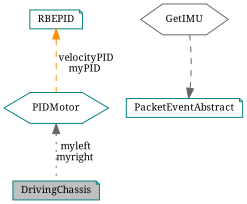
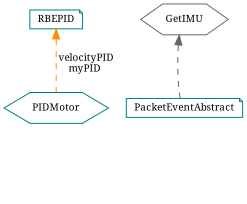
  digraph {
    fontname="Noto Serif"
    node [color=teal fillcolor=white fontname="Noto Serif" fontsize=10 shape=note style=filled]
    edge [color=gray40 dir=back fontname="Noto Serif" fontsize=10 labelfontname=Helvetica labelfontsize=10 style=dashed]
-   n1 [fillcolor=grey75 fontcolor=black height=0.2 label=DrivingChassis width=0.4]
    n2 [height=0.2 label=PIDMotor shape=hexagon width=0.4]
    n3 [height=0.2 label=RBEPID width=0.4]
    n4 [color=gray40 height=0.2 label=GetIMU shape=hexagon width=0.4]
    n5 [height=0.2 label=PacketEventAbstract width=0.4]
-   n2 -> n1 [label=" myleft\nmyright" style=dotted]
    n3 -> n2 [color=darkorange label=" velocityPID\nmyPID"]
-   n5 -> n4
+   n4 -> n5
  }
